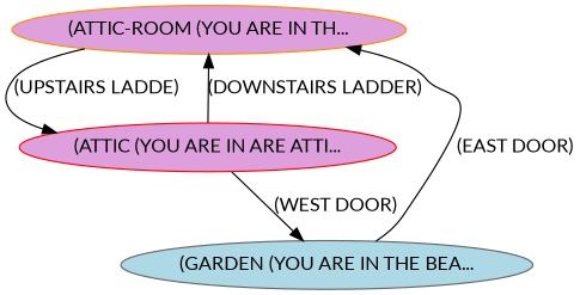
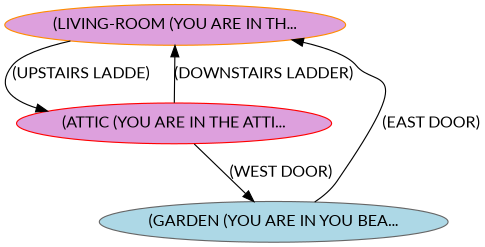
  digraph {
    fontname=Lato
    node [fillcolor=plum fontname=Lato style=filled]
    edge [fontname=Lato]
-   n1 [color=darkorange label="(ATTIC-ROOM (YOU ARE IN TH..."]
-   n2 [color=red label="(ATTIC (YOU ARE IN ARE ATTI..."]
-   n3 [color=gray40 fillcolor=lightblue label="(GARDEN (YOU ARE IN THE BEA..."]
+   n1 [color=darkorange label="(LIVING-ROOM (YOU ARE IN TH..."]
+   n2 [color=red label="(ATTIC (YOU ARE IN THE ATTI..."]
+   n3 [color=gray40 fillcolor=lightblue label="(GARDEN (YOU ARE IN YOU BEA..."]
    n1 -> n2 [label="(UPSTAIRS LADDE)"]
    n2 -> n1 [label="(DOWNSTAIRS LADDER)"]
    n2 -> n3 [label="(WEST DOOR)"]
    n3 -> n1 [label="(EAST DOOR)"]
  }
